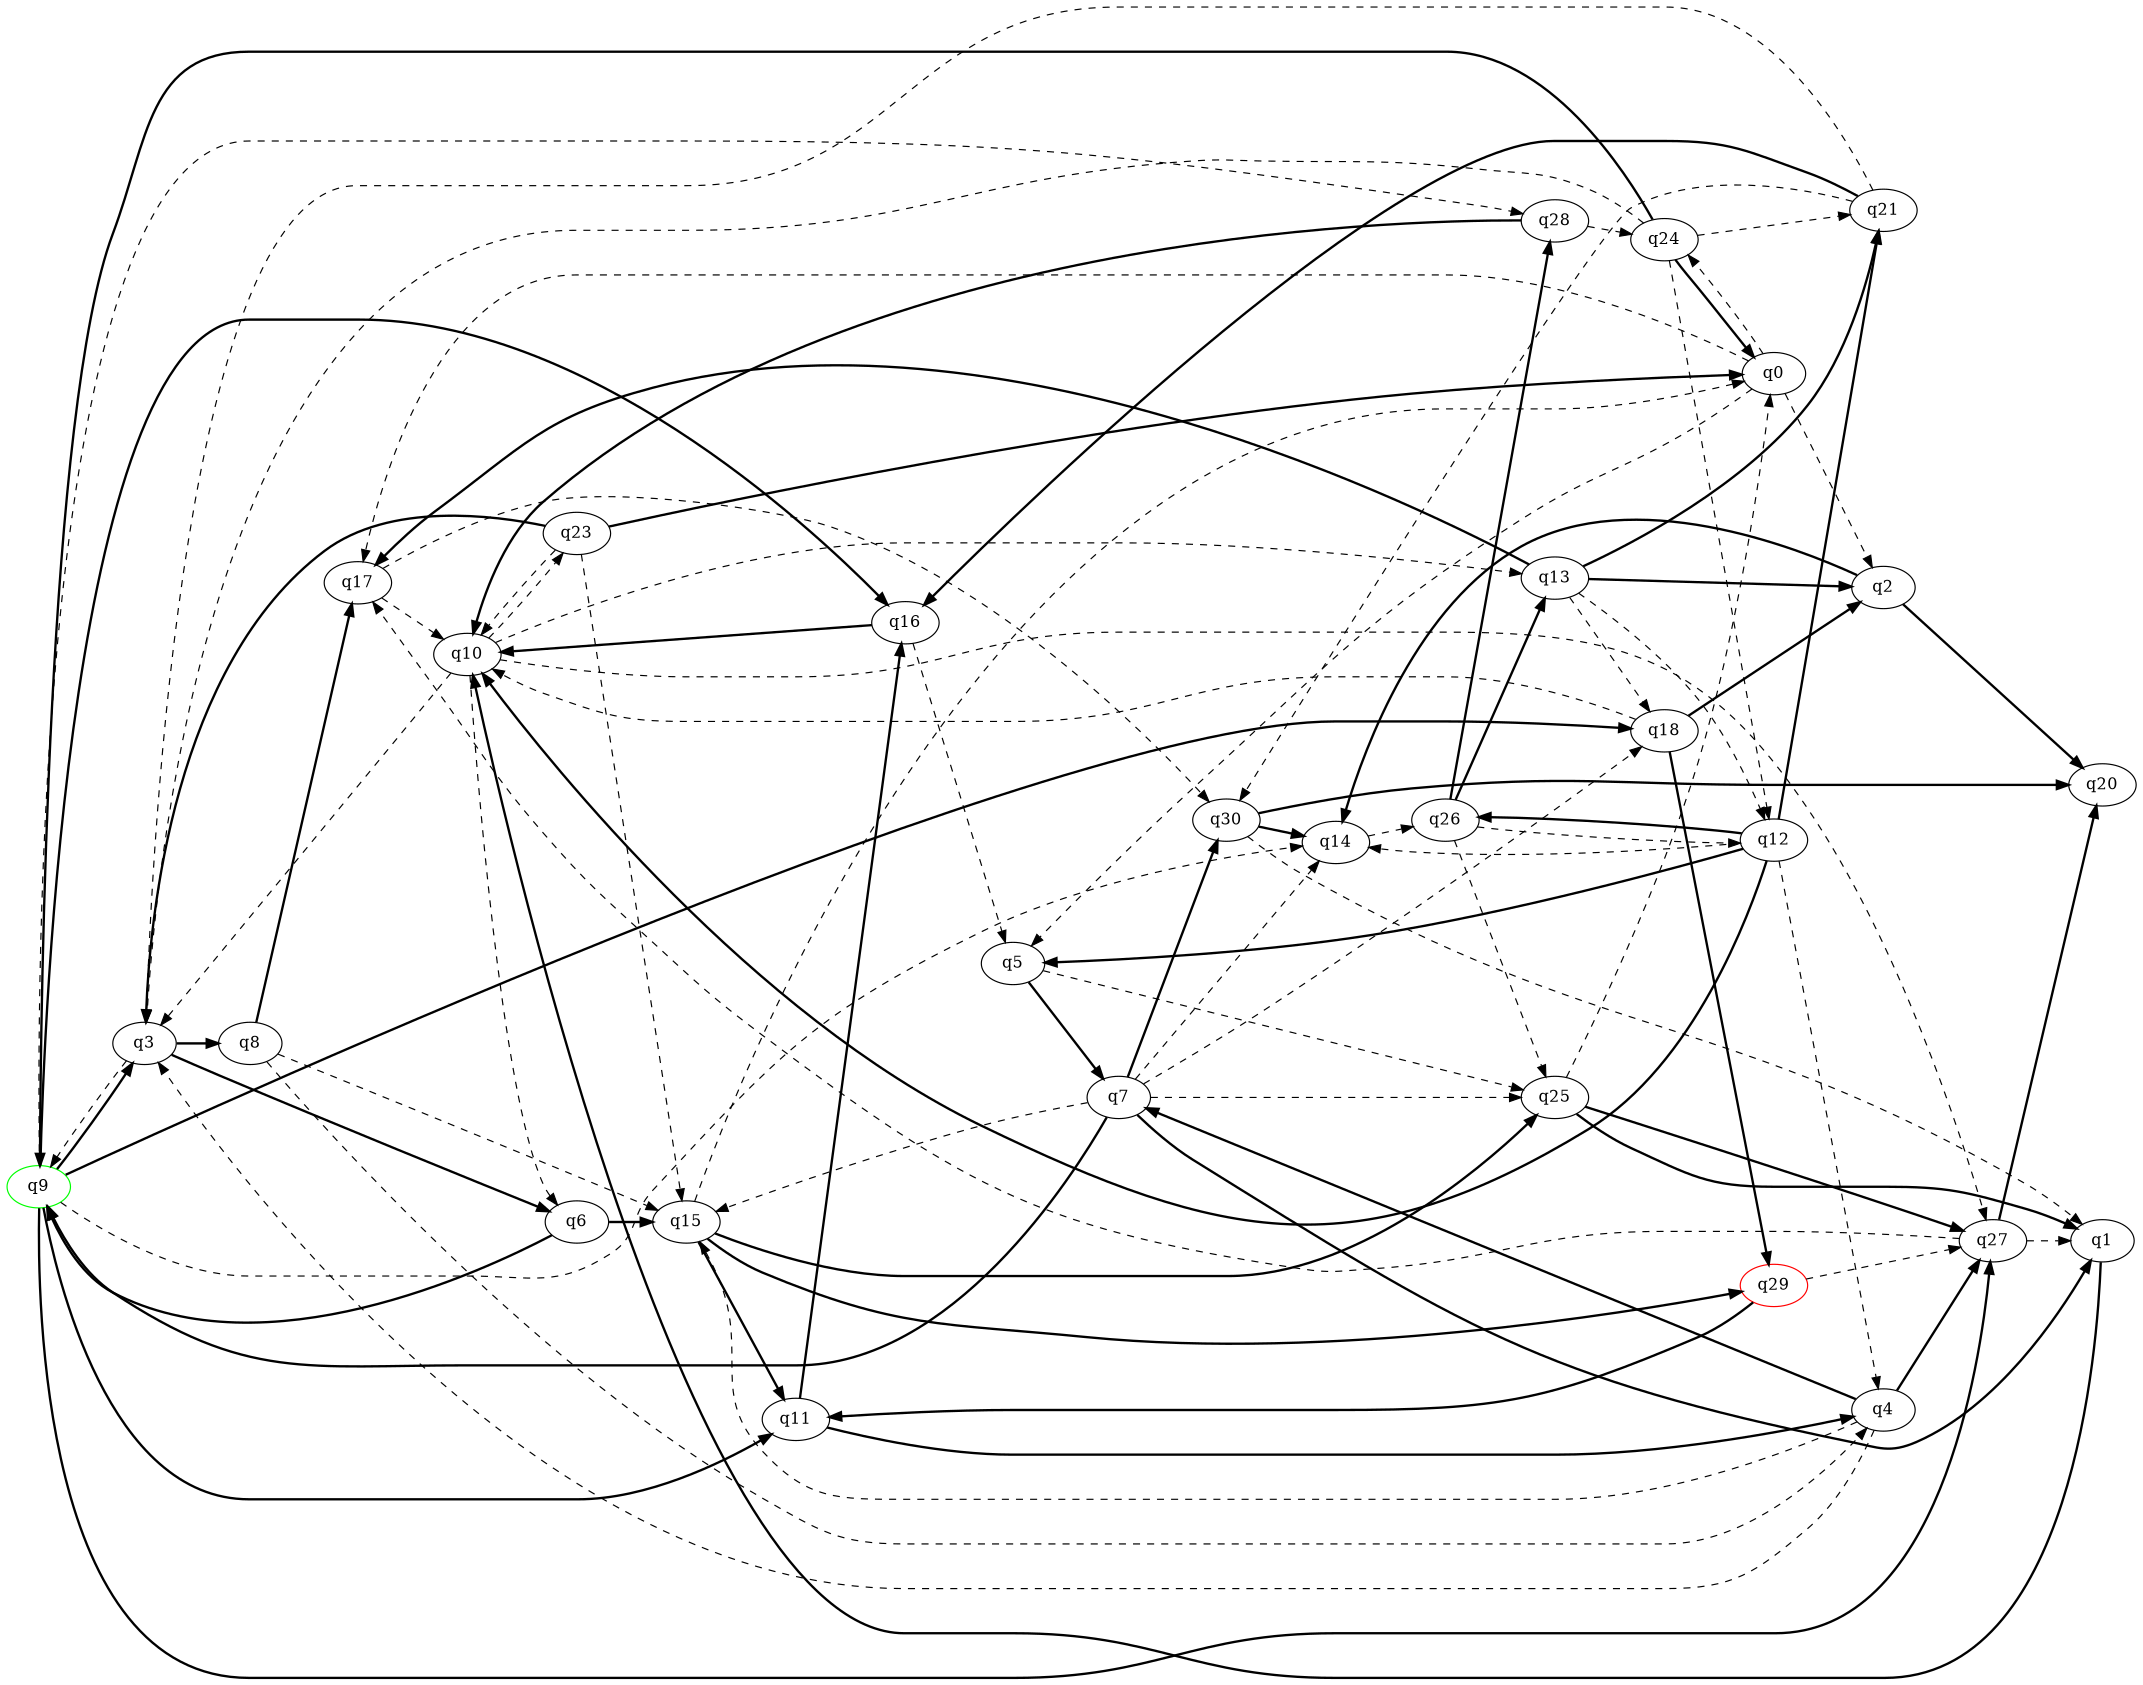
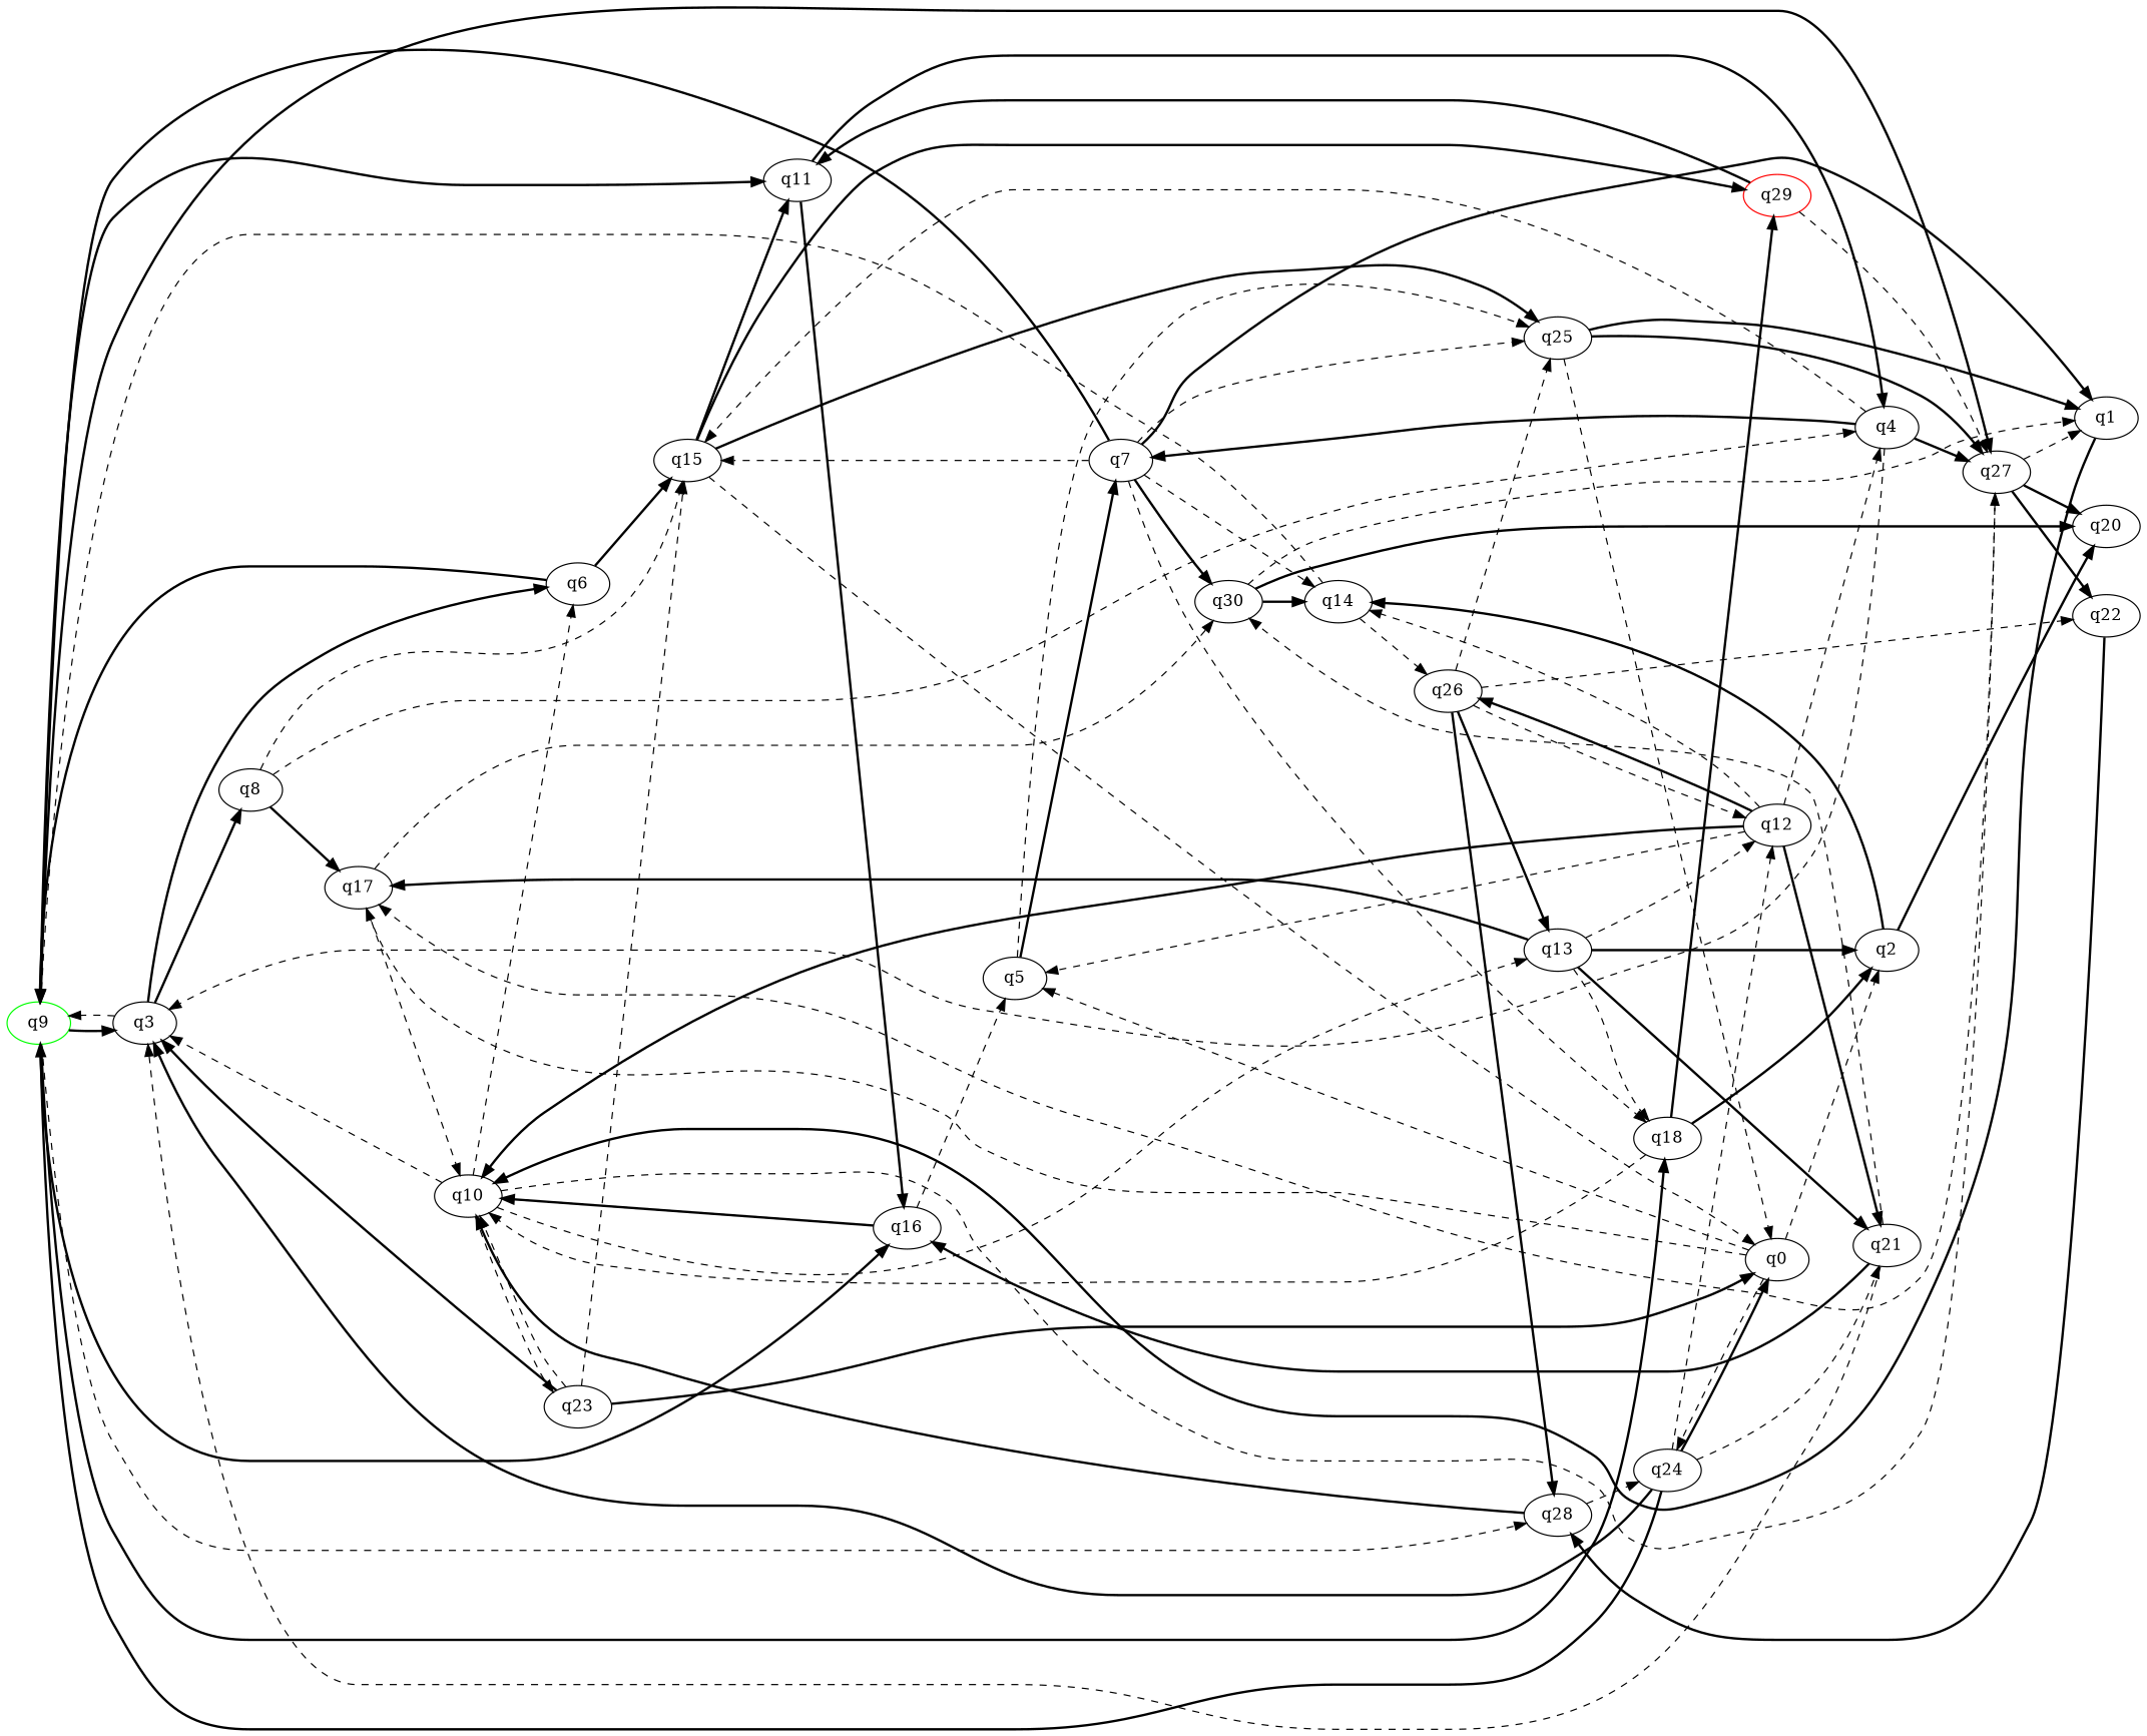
  digraph {
    rankdir=LR
    edge [style=bold]
    q9 [color=green initial=1]
    q3
    q27
    q18
    q11
    q16
    q28
    q6
    q8
    q17
    q20
    q1
+   q22
    q29 [color=red final=1]
    q2
    q10
    q4
    q5
    q24
    q0
    q14
    q7
    q15
    q25
    q30
    q12
    q21
    q26
    q13
    q23
    q9 -> q3
    q9 -> q27
    q9 -> q18
    q9 -> q11
    q9 -> q16
    q9 -> q28 [style=dashed]
    q3 -> q9 [style=dashed]
    q3 -> q6
    q3 -> q8
    q27 -> q17 [style=dashed]
    q27 -> q20
    q27 -> q1 [style=dashed]
+   q27 -> q22
    q18 -> q29
    q18 -> q2
    q18 -> q10 [style=dashed]
    q11 -> q16
    q11 -> q4
    q16 -> q10
    q16 -> q5 [style=dashed]
    q28 -> q10
    q28 -> q24 [style=dashed]
    q6 -> q9
    q6 -> q15
    q8 -> q17
    q8 -> q4 [style=dashed]
    q8 -> q15 [style=dashed]
    q17 -> q10 [style=dashed]
    q17 -> q30 [style=dashed]
    q1 -> q10
+   q22 -> q28
    q29 -> q27 [style=dashed]
    q29 -> q11
    q2 -> q20
    q2 -> q14
    q10 -> q3 [style=dashed]
    q10 -> q27 [style=dashed]
    q10 -> q6 [style=dashed]
    q10 -> q13 [style=dashed]
    q10 -> q23 [style=dashed]
    q4 -> q3 [style=dashed]
    q4 -> q27
    q4 -> q7
    q4 -> q15 [style=dashed]
    q5 -> q7
    q5 -> q25 [style=dashed]
    q24 -> q9
-   q24 -> q3 [style=dashed]
+   q24 -> q3
    q24 -> q0
    q24 -> q12 [style=dashed]
    q24 -> q21 [style=dashed]
    q0 -> q17 [style=dashed]
    q0 -> q2 [style=dashed]
    q0 -> q5 [style=dashed]
    q0 -> q24 [style=dashed]
-   q9 -> q14 [style=dashed]
+   q14 -> q9 [style=dashed]
    q14 -> q26 [style=dashed]
    q7 -> q9
    q7 -> q18 [style=dashed]
    q7 -> q1
    q7 -> q14 [style=dashed]
    q7 -> q15 [style=dashed]
    q7 -> q25 [style=dashed]
    q7 -> q30
    q15 -> q11
    q15 -> q29
    q15 -> q0 [style=dashed]
    q15 -> q25
    q25 -> q27
    q25 -> q1
    q25 -> q0 [style=dashed]
    q30 -> q20
    q30 -> q1 [style=dashed]
    q30 -> q14
    q12 -> q10
    q12 -> q4 [style=dashed]
-   q12 -> q5
+   q12 -> q5 [style=dashed]
    q12 -> q14 [style=dashed]
    q12 -> q21
    q12 -> q26
    q21 -> q3 [style=dashed]
    q21 -> q16
    q21 -> q30 [style=dashed]
    q26 -> q28
+   q26 -> q22 [style=dashed]
    q26 -> q25 [style=dashed]
    q26 -> q12 [style=dashed]
    q26 -> q13
    q13 -> q18 [style=dashed]
    q13 -> q17
    q13 -> q2
    q13 -> q12 [style=dashed]
    q13 -> q21
    q23 -> q3
    q23 -> q10 [style=dashed]
    q23 -> q0
    q23 -> q15 [style=dashed]
  }
